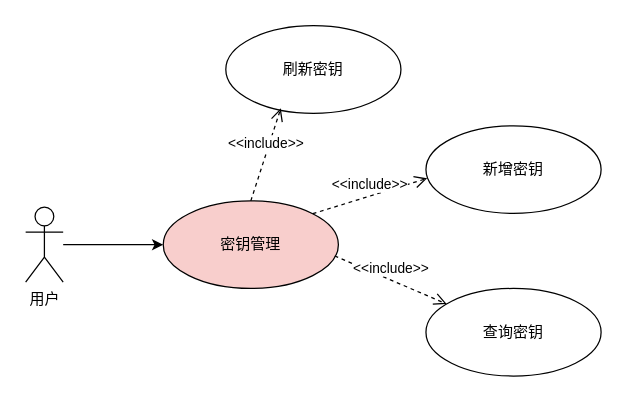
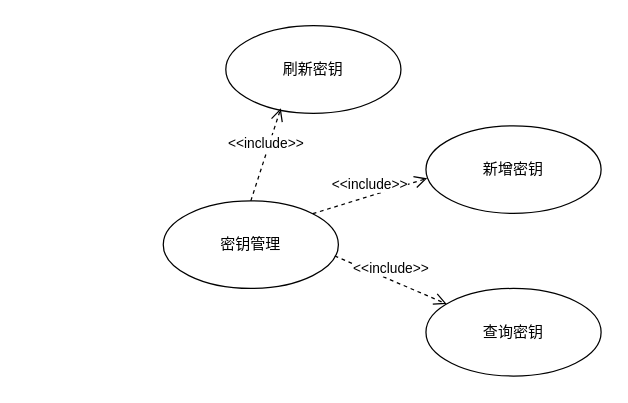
  <mxCell id="0" />
  <mxCell id="1" parent="0" />
- <mxCell id="2" value="" style="rounded=0;orthogonalLoop=1;jettySize=auto;html=1;" edge="1" parent="1" source="3" target="4"><mxGeometry relative="1" as="geometry" /></mxCell>
- <mxCell id="3" value="用户" style="shape=umlActor;verticalLabelPosition=bottom;verticalAlign=top;html=1;outlineConnect=0;" vertex="1" parent="1"><mxGeometry x="20" y="165" width="30" height="60" as="geometry" /></mxCell>
- <mxCell id="4" value="密钥管理" style="ellipse;whiteSpace=wrap;html=1;fillColor=#f8cecc;" vertex="1" parent="1"><mxGeometry x="130" y="160" width="140" height="70" as="geometry" /></mxCell>
+ <mxCell id="4" value="密钥管理" style="ellipse;whiteSpace=wrap;html=1;" vertex="1" parent="1"><mxGeometry x="130" y="160" width="140" height="70" as="geometry" /></mxCell>
  <mxCell id="5" value="查询密钥" style="ellipse;whiteSpace=wrap;html=1;" vertex="1" parent="1"><mxGeometry x="340" y="230" width="140" height="70" as="geometry" /></mxCell>
  <mxCell id="6" value="新增密钥" style="ellipse;whiteSpace=wrap;html=1;" vertex="1" parent="1"><mxGeometry x="340" y="100" width="140" height="70" as="geometry" /></mxCell>
  <mxCell id="7" value="刷新密钥" style="ellipse;whiteSpace=wrap;html=1;" vertex="1" parent="1"><mxGeometry x="180" y="20" width="140" height="70" as="geometry" /></mxCell>
  <mxCell id="8" value="&amp;lt;&amp;lt;include&amp;gt;&amp;gt;" style="html=1;verticalAlign=bottom;endArrow=open;dashed=1;endSize=8;elbow=vertical;rounded=0;entryX=0.314;entryY=0.943;entryDx=0;entryDy=0;entryPerimeter=0;exitX=0.5;exitY=0;exitDx=0;exitDy=0;" edge="1" parent="1" source="4" target="7"><mxGeometry relative="1" as="geometry"><mxPoint x="290" y="210" as="sourcePoint" /><mxPoint x="210" y="210" as="targetPoint" /></mxGeometry></mxCell>
  <mxCell id="9" value="&amp;lt;&amp;lt;include&amp;gt;&amp;gt;" style="html=1;verticalAlign=bottom;endArrow=open;dashed=1;endSize=8;elbow=vertical;rounded=0;entryX=0.007;entryY=0.6;entryDx=0;entryDy=0;entryPerimeter=0;exitX=1;exitY=0;exitDx=0;exitDy=0;" edge="1" parent="1" source="4" target="6"><mxGeometry relative="1" as="geometry"><mxPoint x="210" y="170" as="sourcePoint" /><mxPoint x="234" y="96" as="targetPoint" /></mxGeometry></mxCell>
  <mxCell id="10" value="&amp;lt;&amp;lt;include&amp;gt;&amp;gt;" style="html=1;verticalAlign=bottom;endArrow=open;dashed=1;endSize=8;elbow=vertical;rounded=0;exitX=0.979;exitY=0.629;exitDx=0;exitDy=0;exitPerimeter=0;" edge="1" parent="1" source="4" target="5"><mxGeometry relative="1" as="geometry"><mxPoint x="220" y="180" as="sourcePoint" /><mxPoint x="310" y="204" as="targetPoint" /></mxGeometry></mxCell>
